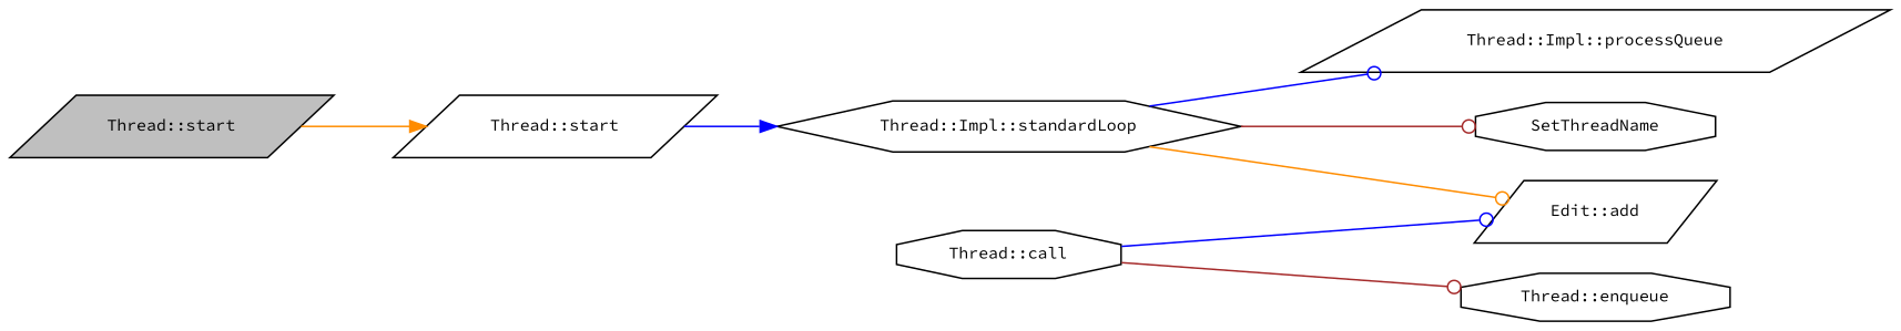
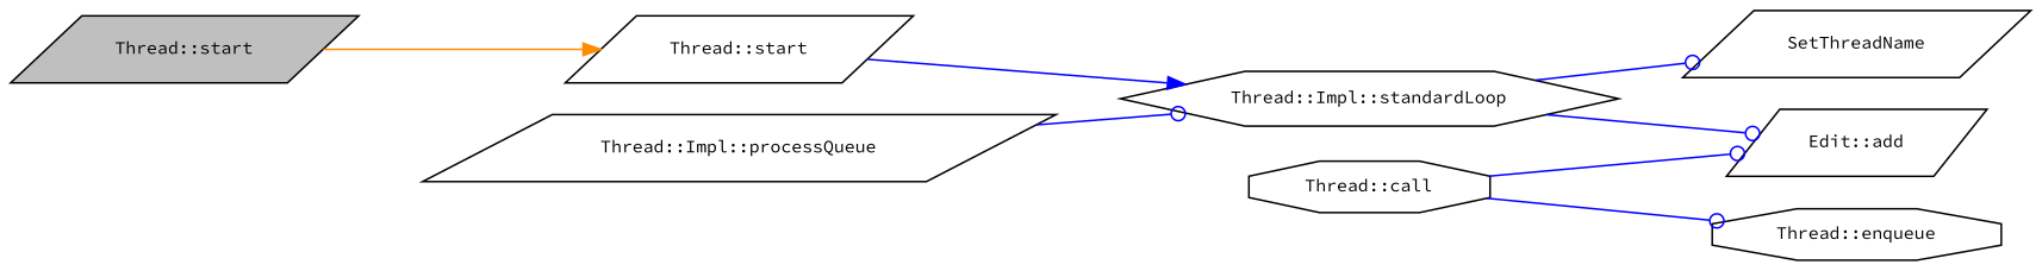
  digraph {
    fontname="Source Code Pro"
    rankdir=LR
    node [color=black fillcolor=white fontname="Source Code Pro" fontsize=10 shape=parallelogram style=filled]
    edge [arrowhead=odot color=blue fontname="Source Code Pro" fontsize=10 labelfontname=Helvetica labelfontsize=10 style=solid]
    n1 [fillcolor=grey75 fontcolor=black height=0.2 label="Thread::start" width=0.4]
    n2 [height=0.2 label="Thread::start" width=0.4]
    n3 [height=0.2 label="Thread::Impl::standardLoop" shape=hexagon width=0.4]
    n4 [height=0.2 label="Edit::add" width=0.4]
    n5 [height=0.2 label="Thread::Impl::processQueue" width=0.4]
-   n6 [height=0.2 label=SetThreadName shape=octagon width=0.4]
+   n6 [height=0.2 label=SetThreadName width=0.4]
    n7 [height=0.2 label="Thread::call" shape=octagon width=0.4]
    n8 [height=0.2 label="Thread::enqueue" shape=octagon width=0.4]
    n1 -> n2 [arrowhead=normal color=darkorange]
    n2 -> n3 [arrowhead=normal]
-   n3 -> n4 [color=darkorange]
-   n3 -> n5
-   n3 -> n6 [color=brown]
+   n3 -> n4
+   n5 -> n3
+   n3 -> n6
    n7 -> n4
-   n7 -> n8 [color=brown]
+   n7 -> n8
  }
